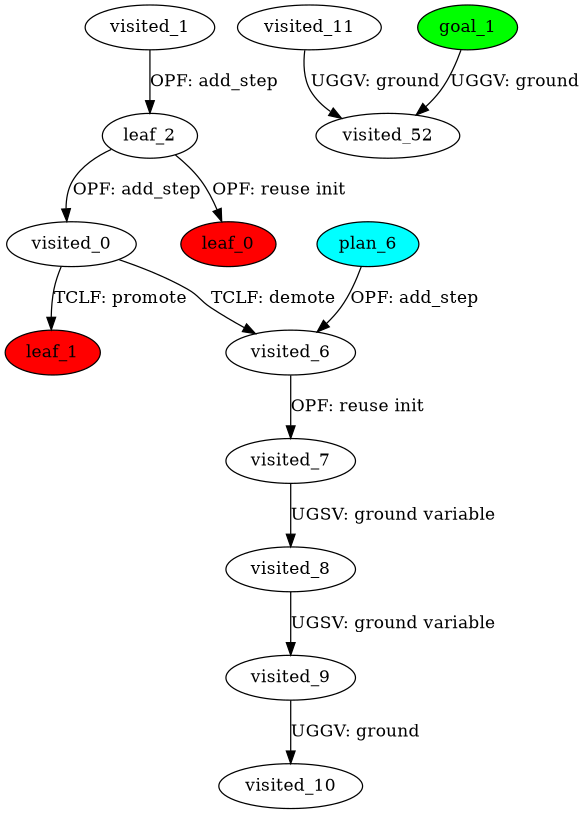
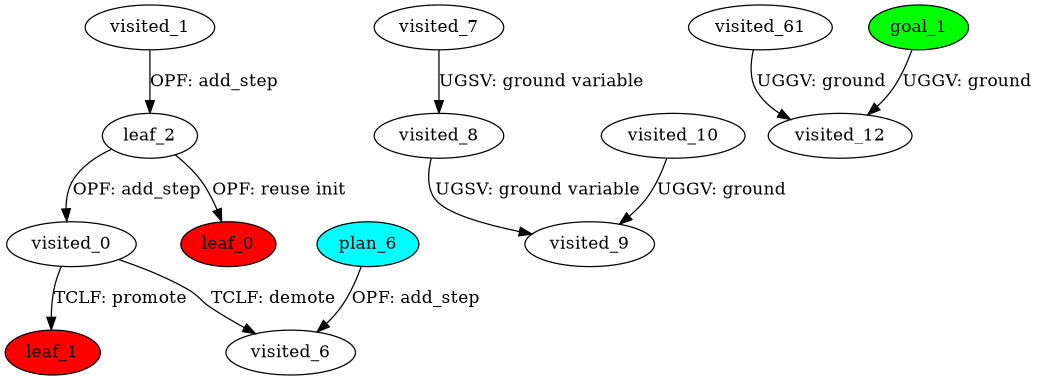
  digraph {
    node [fillcolor=white style=filled]
    n1 [label=visited_1]
    n2 [label=leaf_2]
    n3 [label=visited_0]
    n4 [fillcolor=red label=leaf_0]
    n5 [fillcolor=red label=leaf_1]
    n6 [label=visited_6]
    n7 [label=visited_7]
    n8 [fillcolor=cyan label=plan_6]
    n9 [label=visited_8]
    n10 [label=visited_9]
    n11 [label=visited_10]
-   n12 [label=visited_11]
-   n13 [label=visited_52]
+   n12 [label=visited_61]
+   n13 [label=visited_12]
    n14 [fillcolor=green label=goal_1]
    n1 -> n2 [label="OPF: add_step"]
    n2 -> n3 [label="OPF: add_step"]
    n2 -> n4 [label="OPF: reuse init"]
    n3 -> n5 [label="TCLF: promote"]
    n3 -> n6 [label="TCLF: demote"]
-   n6 -> n7 [label="OPF: reuse init"]
    n7 -> n9 [label="UGSV: ground variable"]
    n8 -> n6 [label="OPF: add_step"]
    n9 -> n10 [label="UGSV: ground variable"]
-   n10 -> n11 [label="UGGV: ground"]
+   n11 -> n10 [label="UGGV: ground"]
    n12 -> n13 [label="UGGV: ground"]
    n14 -> n13 [label="UGGV: ground"]
  }
